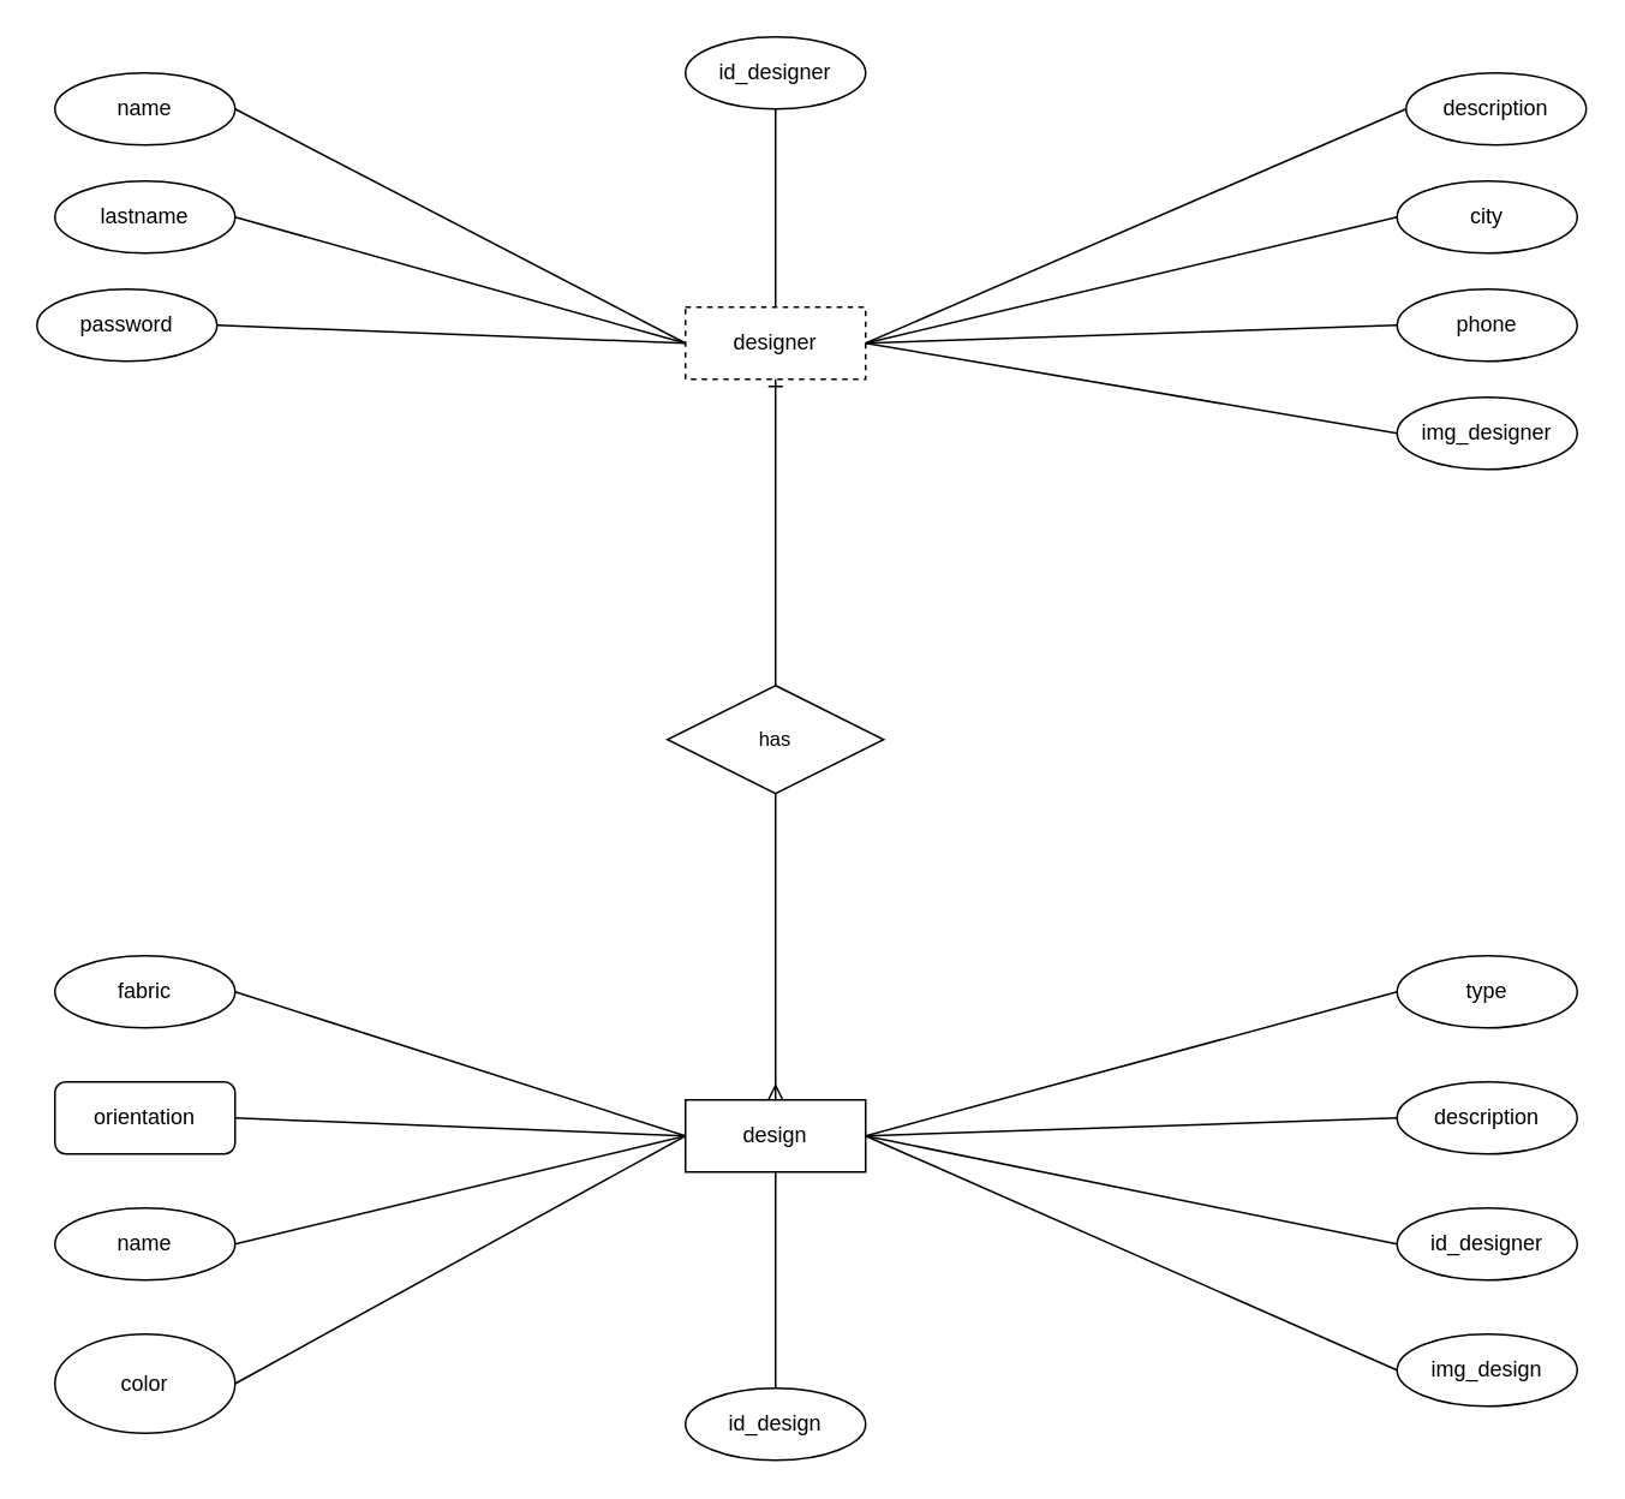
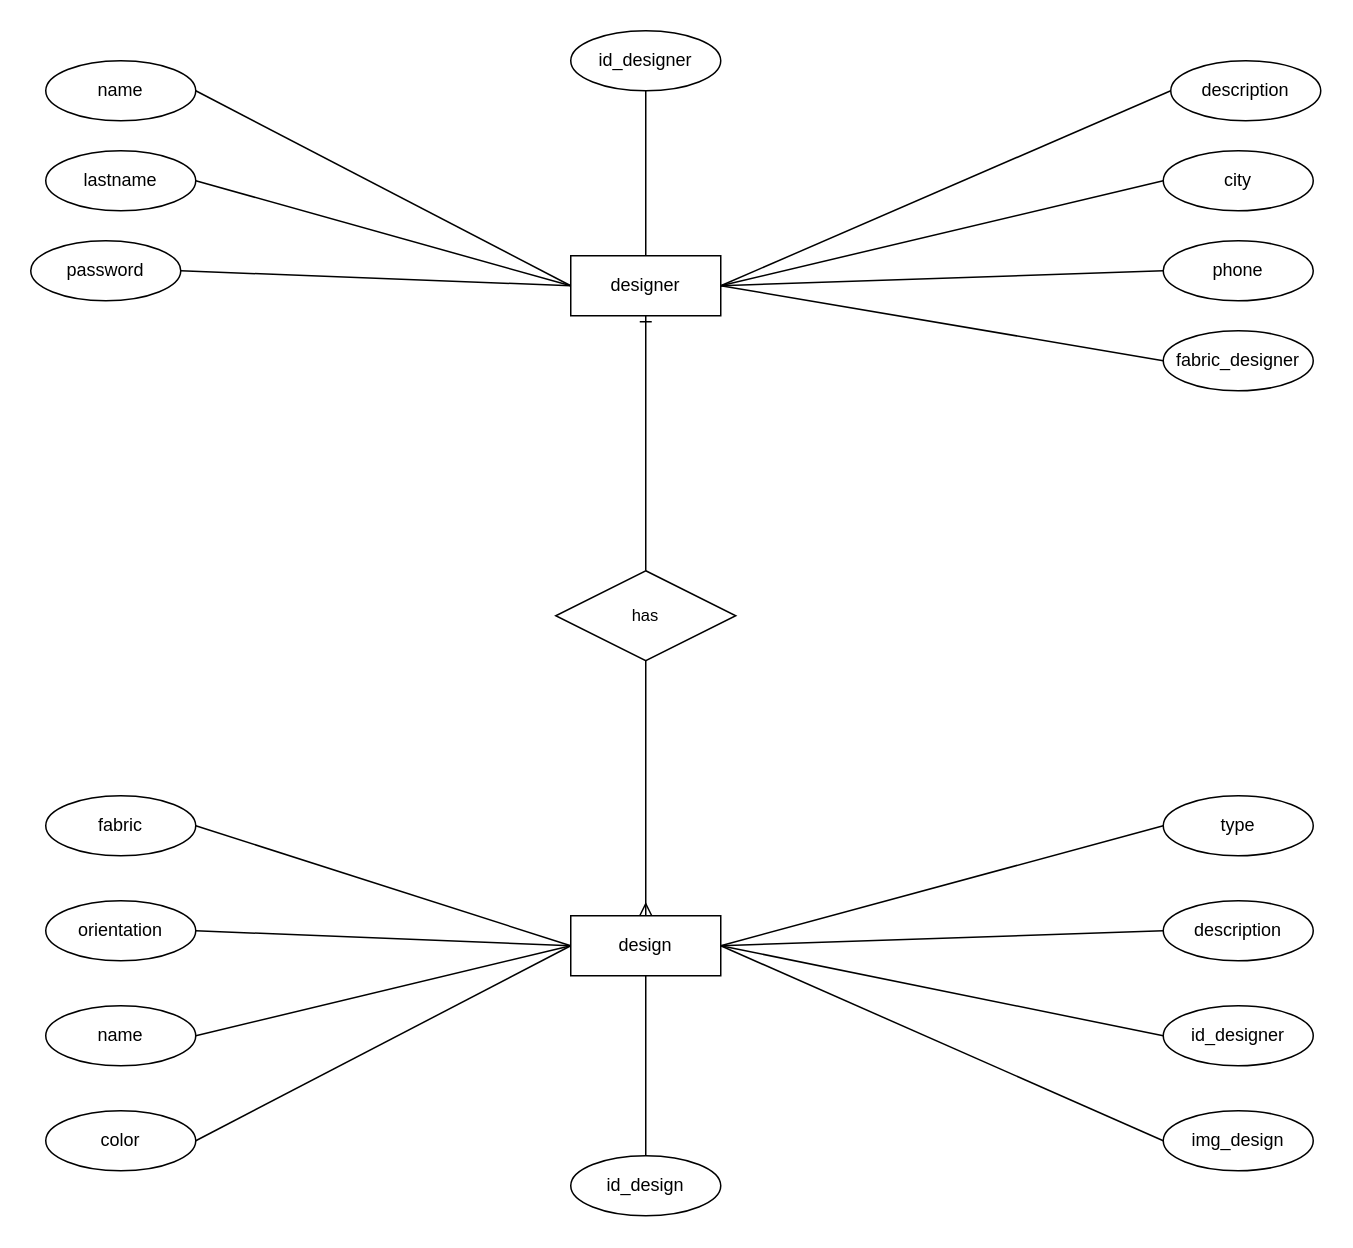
  <mxCell id="0" />
  <mxCell id="1" parent="0" />
- <mxCell id="2" value="designer" style="whiteSpace=wrap;html=1;align=center;dashed=1;" vertex="1" parent="1"><mxGeometry x="380" y="170" width="100" height="40" as="geometry" /></mxCell>
+ <mxCell id="2" value="designer" style="whiteSpace=wrap;html=1;align=center;" vertex="1" parent="1"><mxGeometry x="380" y="170" width="100" height="40" as="geometry" /></mxCell>
  <mxCell id="3" style="edgeStyle=none;shape=connector;rounded=0;orthogonalLoop=1;jettySize=auto;html=1;exitX=1;exitY=0.5;exitDx=0;exitDy=0;entryX=0;entryY=0.5;entryDx=0;entryDy=0;strokeColor=default;align=center;verticalAlign=middle;fontFamily=Helvetica;fontSize=11;fontColor=default;labelBackgroundColor=default;startFill=0;endArrow=none;" edge="1" parent="1" source="4" target="2"><mxGeometry relative="1" as="geometry" /></mxCell>
  <mxCell id="4" value="name" style="ellipse;whiteSpace=wrap;html=1;align=center;" vertex="1" parent="1"><mxGeometry x="30" y="40" width="100" height="40" as="geometry" /></mxCell>
  <mxCell id="5" style="edgeStyle=none;shape=connector;rounded=0;orthogonalLoop=1;jettySize=auto;html=1;exitX=1;exitY=0.5;exitDx=0;exitDy=0;strokeColor=default;align=center;verticalAlign=middle;fontFamily=Helvetica;fontSize=11;fontColor=default;labelBackgroundColor=default;startFill=0;endArrow=none;entryX=0;entryY=0.5;entryDx=0;entryDy=0;" edge="1" parent="1" source="6" target="2"><mxGeometry relative="1" as="geometry"><mxPoint x="430" y="290" as="targetPoint" /></mxGeometry></mxCell>
  <mxCell id="6" value="lastname" style="ellipse;whiteSpace=wrap;html=1;align=center;" vertex="1" parent="1"><mxGeometry x="30" y="100" width="100" height="40" as="geometry" /></mxCell>
  <mxCell id="7" style="edgeStyle=none;shape=connector;rounded=0;orthogonalLoop=1;jettySize=auto;html=1;exitX=1;exitY=0.5;exitDx=0;exitDy=0;entryX=0;entryY=0.5;entryDx=0;entryDy=0;strokeColor=default;align=center;verticalAlign=middle;fontFamily=Helvetica;fontSize=11;fontColor=default;labelBackgroundColor=default;startFill=0;endArrow=none;" edge="1" parent="1" source="8" target="2"><mxGeometry relative="1" as="geometry" /></mxCell>
  <mxCell id="8" value="password" style="ellipse;whiteSpace=wrap;html=1;align=center;" vertex="1" parent="1"><mxGeometry x="20" y="160" width="100" height="40" as="geometry" /></mxCell>
  <mxCell id="9" style="edgeStyle=none;shape=connector;rounded=0;orthogonalLoop=1;jettySize=auto;html=1;exitX=0.5;exitY=1;exitDx=0;exitDy=0;entryX=0.5;entryY=0;entryDx=0;entryDy=0;strokeColor=default;align=center;verticalAlign=middle;fontFamily=Helvetica;fontSize=11;fontColor=default;labelBackgroundColor=default;startFill=0;endArrow=none;" edge="1" parent="1" source="10" target="2"><mxGeometry relative="1" as="geometry" /></mxCell>
  <mxCell id="10" value="id_designer" style="ellipse;whiteSpace=wrap;html=1;align=center;" vertex="1" parent="1"><mxGeometry x="380" y="20" width="100" height="40" as="geometry" /></mxCell>
  <mxCell id="11" style="edgeStyle=none;shape=connector;rounded=0;orthogonalLoop=1;jettySize=auto;html=1;exitX=0;exitY=0.5;exitDx=0;exitDy=0;entryX=1;entryY=0.5;entryDx=0;entryDy=0;strokeColor=default;align=center;verticalAlign=middle;fontFamily=Helvetica;fontSize=11;fontColor=default;labelBackgroundColor=default;startFill=0;endArrow=none;" edge="1" parent="1" source="12" target="2"><mxGeometry relative="1" as="geometry" /></mxCell>
  <mxCell id="12" value="description" style="ellipse;whiteSpace=wrap;html=1;align=center;" vertex="1" parent="1"><mxGeometry x="780" y="40" width="100" height="40" as="geometry" /></mxCell>
  <mxCell id="13" style="edgeStyle=none;shape=connector;rounded=0;orthogonalLoop=1;jettySize=auto;html=1;exitX=0;exitY=0.5;exitDx=0;exitDy=0;entryX=1;entryY=0.5;entryDx=0;entryDy=0;strokeColor=default;align=center;verticalAlign=middle;fontFamily=Helvetica;fontSize=11;fontColor=default;labelBackgroundColor=default;startFill=0;endArrow=none;" edge="1" parent="1" source="14" target="2"><mxGeometry relative="1" as="geometry" /></mxCell>
  <mxCell id="14" value="city" style="ellipse;whiteSpace=wrap;html=1;align=center;" vertex="1" parent="1"><mxGeometry x="775" y="100" width="100" height="40" as="geometry" /></mxCell>
  <mxCell id="15" style="edgeStyle=none;shape=connector;rounded=0;orthogonalLoop=1;jettySize=auto;html=1;exitX=0;exitY=0.5;exitDx=0;exitDy=0;strokeColor=default;align=center;verticalAlign=middle;fontFamily=Helvetica;fontSize=11;fontColor=default;labelBackgroundColor=default;startFill=0;endArrow=none;entryX=1;entryY=0.5;entryDx=0;entryDy=0;" edge="1" parent="1" source="16" target="2"><mxGeometry relative="1" as="geometry"><mxPoint x="530" y="240" as="targetPoint" /></mxGeometry></mxCell>
  <mxCell id="16" value="phone" style="ellipse;whiteSpace=wrap;html=1;align=center;" vertex="1" parent="1"><mxGeometry x="775" y="160" width="100" height="40" as="geometry" /></mxCell>
  <mxCell id="17" style="edgeStyle=none;shape=connector;rounded=0;orthogonalLoop=1;jettySize=auto;html=1;exitX=0;exitY=0.5;exitDx=0;exitDy=0;strokeColor=default;align=center;verticalAlign=middle;fontFamily=Helvetica;fontSize=11;fontColor=default;labelBackgroundColor=default;startFill=0;endArrow=none;entryX=1;entryY=0.5;entryDx=0;entryDy=0;" edge="1" parent="1" source="18" target="2"><mxGeometry relative="1" as="geometry"><mxPoint x="530" y="240" as="targetPoint" /></mxGeometry></mxCell>
- <mxCell id="18" value="img_designer" style="ellipse;whiteSpace=wrap;html=1;align=center;" vertex="1" parent="1"><mxGeometry x="775" y="220" width="100" height="40" as="geometry" /></mxCell>
+ <mxCell id="18" value="fabric_designer" style="ellipse;whiteSpace=wrap;html=1;align=center;" vertex="1" parent="1"><mxGeometry x="775" y="220" width="100" height="40" as="geometry" /></mxCell>
  <mxCell id="19" value="design" style="whiteSpace=wrap;html=1;align=center;" vertex="1" parent="1"><mxGeometry x="380" y="610" width="100" height="40" as="geometry" /></mxCell>
  <mxCell id="20" style="edgeStyle=none;shape=connector;rounded=0;orthogonalLoop=1;jettySize=auto;html=1;exitX=0.5;exitY=0;exitDx=0;exitDy=0;entryX=0.5;entryY=1;entryDx=0;entryDy=0;strokeColor=default;align=center;verticalAlign=middle;fontFamily=Helvetica;fontSize=11;fontColor=default;labelBackgroundColor=default;startFill=0;endArrow=ERone;endFill=0;" edge="1" parent="1" source="22" target="2"><mxGeometry relative="1" as="geometry" /></mxCell>
  <mxCell id="21" style="edgeStyle=none;shape=connector;rounded=0;orthogonalLoop=1;jettySize=auto;html=1;exitX=0.5;exitY=1;exitDx=0;exitDy=0;entryX=0.5;entryY=0;entryDx=0;entryDy=0;strokeColor=default;align=center;verticalAlign=middle;fontFamily=Helvetica;fontSize=11;fontColor=default;labelBackgroundColor=default;startFill=0;endArrow=ERmany;endFill=0;" edge="1" parent="1" source="22" target="19"><mxGeometry relative="1" as="geometry" /></mxCell>
  <mxCell id="22" value="has" style="shape=rhombus;perimeter=rhombusPerimeter;whiteSpace=wrap;html=1;align=center;fontFamily=Helvetica;fontSize=11;fontColor=default;labelBackgroundColor=default;" vertex="1" parent="1"><mxGeometry x="370" y="380" width="120" height="60" as="geometry" /></mxCell>
  <mxCell id="23" style="edgeStyle=none;shape=connector;rounded=0;orthogonalLoop=1;jettySize=auto;html=1;exitX=1;exitY=0.5;exitDx=0;exitDy=0;entryX=0;entryY=0.5;entryDx=0;entryDy=0;strokeColor=default;align=center;verticalAlign=middle;fontFamily=Helvetica;fontSize=11;fontColor=default;labelBackgroundColor=default;startFill=0;endArrow=none;" edge="1" parent="1" source="24" target="19"><mxGeometry relative="1" as="geometry" /></mxCell>
  <mxCell id="24" value="name" style="ellipse;whiteSpace=wrap;html=1;align=center;" vertex="1" parent="1"><mxGeometry x="30" y="670" width="100" height="40" as="geometry" /></mxCell>
  <mxCell id="25" style="edgeStyle=none;shape=connector;rounded=0;orthogonalLoop=1;jettySize=auto;html=1;exitX=0.5;exitY=0;exitDx=0;exitDy=0;entryX=0.5;entryY=1;entryDx=0;entryDy=0;strokeColor=default;align=center;verticalAlign=middle;fontFamily=Helvetica;fontSize=11;fontColor=default;labelBackgroundColor=default;startFill=0;endArrow=none;" edge="1" parent="1" source="26" target="19"><mxGeometry relative="1" as="geometry" /></mxCell>
  <mxCell id="26" value="id_design" style="ellipse;whiteSpace=wrap;html=1;align=center;" vertex="1" parent="1"><mxGeometry x="380" y="770" width="100" height="40" as="geometry" /></mxCell>
  <mxCell id="27" style="edgeStyle=none;shape=connector;rounded=0;orthogonalLoop=1;jettySize=auto;html=1;exitX=1;exitY=0.5;exitDx=0;exitDy=0;strokeColor=default;align=center;verticalAlign=middle;fontFamily=Helvetica;fontSize=11;fontColor=default;labelBackgroundColor=default;startFill=0;endArrow=none;" edge="1" parent="1" source="28"><mxGeometry relative="1" as="geometry"><mxPoint x="380" y="630" as="targetPoint" /></mxGeometry></mxCell>
- <mxCell id="28" value="orientation" style="whiteSpace=wrap;html=1;align=center;rounded=1;" vertex="1" parent="1"><mxGeometry x="30" y="600" width="100" height="40" as="geometry" /></mxCell>
+ <mxCell id="28" value="orientation" style="ellipse;whiteSpace=wrap;html=1;align=center;" vertex="1" parent="1"><mxGeometry x="30" y="600" width="100" height="40" as="geometry" /></mxCell>
  <mxCell id="29" style="edgeStyle=none;shape=connector;rounded=0;orthogonalLoop=1;jettySize=auto;html=1;exitX=1;exitY=0.5;exitDx=0;exitDy=0;entryX=0;entryY=0.5;entryDx=0;entryDy=0;strokeColor=default;align=center;verticalAlign=middle;fontFamily=Helvetica;fontSize=11;fontColor=default;labelBackgroundColor=default;startFill=0;endArrow=none;" edge="1" parent="1" source="30" target="19"><mxGeometry relative="1" as="geometry" /></mxCell>
  <mxCell id="30" value="fabric" style="ellipse;whiteSpace=wrap;html=1;align=center;" vertex="1" parent="1"><mxGeometry x="30" y="530" width="100" height="40" as="geometry" /></mxCell>
  <mxCell id="31" style="edgeStyle=none;shape=connector;rounded=0;orthogonalLoop=1;jettySize=auto;html=1;exitX=1;exitY=0.5;exitDx=0;exitDy=0;entryX=0;entryY=0.5;entryDx=0;entryDy=0;strokeColor=default;align=center;verticalAlign=middle;fontFamily=Helvetica;fontSize=11;fontColor=default;labelBackgroundColor=default;startFill=0;endArrow=none;" edge="1" parent="1" source="32" target="19"><mxGeometry relative="1" as="geometry" /></mxCell>
- <mxCell id="32" value="color" style="ellipse;whiteSpace=wrap;html=1;align=center;" vertex="1" parent="1"><mxGeometry x="30" y="740" width="100" height="55" as="geometry" /></mxCell>
+ <mxCell id="32" value="color" style="ellipse;whiteSpace=wrap;html=1;align=center;" vertex="1" parent="1"><mxGeometry x="30" y="740" width="100" height="40" as="geometry" /></mxCell>
  <mxCell id="33" style="edgeStyle=none;shape=connector;rounded=0;orthogonalLoop=1;jettySize=auto;html=1;exitX=0;exitY=0.5;exitDx=0;exitDy=0;entryX=1;entryY=0.5;entryDx=0;entryDy=0;strokeColor=default;align=center;verticalAlign=middle;fontFamily=Helvetica;fontSize=11;fontColor=default;labelBackgroundColor=default;startFill=0;endArrow=none;" edge="1" parent="1" source="34" target="19"><mxGeometry relative="1" as="geometry" /></mxCell>
  <mxCell id="34" value="id_designer" style="ellipse;whiteSpace=wrap;html=1;align=center;" vertex="1" parent="1"><mxGeometry x="775" y="670" width="100" height="40" as="geometry" /></mxCell>
  <mxCell id="35" style="edgeStyle=none;shape=connector;rounded=0;orthogonalLoop=1;jettySize=auto;html=1;exitX=0;exitY=0.5;exitDx=0;exitDy=0;entryX=1;entryY=0.5;entryDx=0;entryDy=0;strokeColor=default;align=center;verticalAlign=middle;fontFamily=Helvetica;fontSize=11;fontColor=default;labelBackgroundColor=default;startFill=0;endArrow=none;" edge="1" parent="1" source="36" target="19"><mxGeometry relative="1" as="geometry" /></mxCell>
  <mxCell id="36" value="description" style="ellipse;whiteSpace=wrap;html=1;align=center;" vertex="1" parent="1"><mxGeometry x="775" y="600" width="100" height="40" as="geometry" /></mxCell>
  <mxCell id="37" style="edgeStyle=none;shape=connector;rounded=0;orthogonalLoop=1;jettySize=auto;html=1;exitX=0;exitY=0.5;exitDx=0;exitDy=0;entryX=1;entryY=0.5;entryDx=0;entryDy=0;strokeColor=default;align=center;verticalAlign=middle;fontFamily=Helvetica;fontSize=11;fontColor=default;labelBackgroundColor=default;startFill=0;endArrow=none;" edge="1" parent="1" source="38" target="19"><mxGeometry relative="1" as="geometry" /></mxCell>
  <mxCell id="38" value="type" style="ellipse;whiteSpace=wrap;html=1;align=center;" vertex="1" parent="1"><mxGeometry x="775" y="530" width="100" height="40" as="geometry" /></mxCell>
  <mxCell id="39" style="edgeStyle=none;shape=connector;rounded=0;orthogonalLoop=1;jettySize=auto;html=1;exitX=0;exitY=0.5;exitDx=0;exitDy=0;entryX=1;entryY=0.5;entryDx=0;entryDy=0;strokeColor=default;align=center;verticalAlign=middle;fontFamily=Helvetica;fontSize=11;fontColor=default;labelBackgroundColor=default;startFill=0;endArrow=none;" edge="1" parent="1" source="40" target="19"><mxGeometry relative="1" as="geometry" /></mxCell>
  <mxCell id="40" value="img_design" style="ellipse;whiteSpace=wrap;html=1;align=center;" vertex="1" parent="1"><mxGeometry x="775" y="740" width="100" height="40" as="geometry" /></mxCell>
